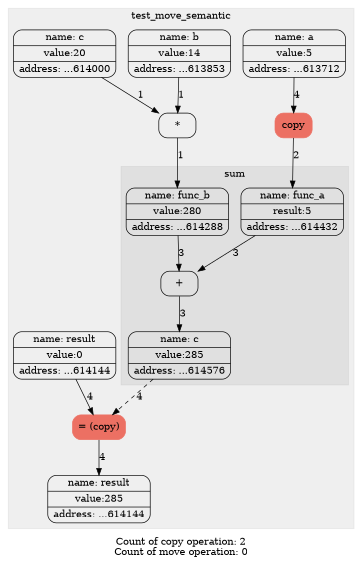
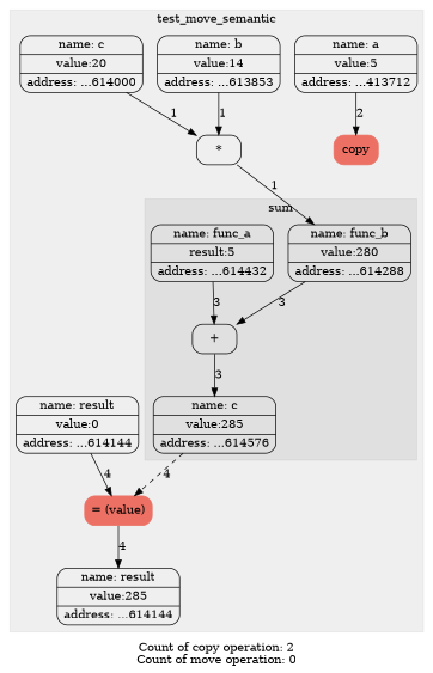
  digraph {
    label="Count of copy operation: 2\nCount of move operation: 0"
    trankdir=HR
    node [shape=Mrecord]
    n1 [label="{ {name: func_b} | {value:280} | {address: ...614288}} "]
    n2 [label="+"]
    n3 [label="{ {name: func_a} | {result:5} | {address: ...614432}} "]
    n4 [label="{ {name: c} | {value:285} | {address: ...614576}} "]
-   n5 [label="{ {name: a} | {value:5} | {address: ...613712}} "]
+   n5 [label="{ {name: a} | {value:5} | {address: ...413712}} "]
    n6 [color="#EC7063" label=copy style=filled]
    n7 [label="{ {name: b} | {value:14} | {address: ...613853}} "]
    n8 [label="*"]
    n9 [label="{ {name: c} | {value:20} | {address: ...614000}} "]
    n10 [label="{ {name: result} | {value:0} | {address: ...614144}} "]
-   n11 [color="#EC7063" label="= (copy)" style=filled]
+   n11 [color="#EC7063" label="= (value)" style=filled]
    n12 [label="{ {name: result} | {value:285} | {address: ...614144}} "]
    subgraph cluster_1 {
      color="#00000010"
      label=test_move_semantic
      style=filled
      n5
      n6
      n7
      n8
      n9
      n10
      n11
      n12
      subgraph cluster_2 {
        color="#00000010"
        label=sum
        style=filled
        n1
        n2
        n3
        n4
      }
    }
    n1 -> n2 [label=3]
    n2 -> n4 [label=3]
    n3 -> n2 [label=3]
    n4 -> n11 [label=4 style=dashed]
-   n5 -> n6 [label=4]
-   n6 -> n3 [label=2]
+   n5 -> n6 [label=2]
    n7 -> n8 [label=1]
    n8 -> n1 [label=1]
    n9 -> n8 [label=1]
    n10 -> n11 [label=4]
    n11 -> n12 [label=4]
  }
